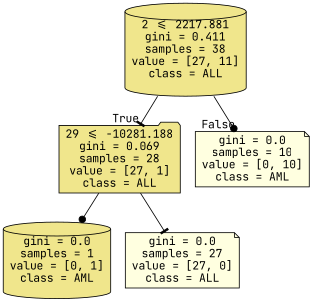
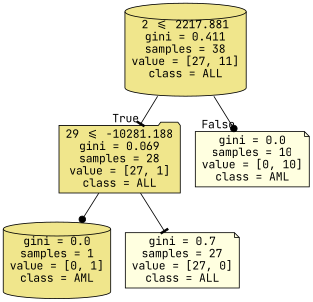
  digraph {
    fontname="JetBrains Mono"
    node [color=black fillcolor=khaki shape=cylinder style=filled fontname="JetBrains Mono"]
    edge [arrowhead=tee fontname="JetBrains Mono"]
    n1 [label="2 <= 2217.881\ngini = 0.411\nsamples = 38\nvalue = [27, 11]\nclass = ALL"]
    n2 [label="29 <= -10281.188\ngini = 0.069\nsamples = 28\nvalue = [27, 1]\nclass = ALL" shape=folder]
    n3 [fillcolor=lightyellow label="gini = 0.0\nsamples = 10\nvalue = [0, 10]\nclass = AML" shape=note]
    n4 [label="gini = 0.0\nsamples = 1\nvalue = [0, 1]\nclass = AML"]
-   n5 [fillcolor=lightyellow label="gini = 0.0\nsamples = 27\nvalue = [27, 0]\nclass = ALL" shape=note]
+   n5 [fillcolor=lightyellow label="gini = 0.7\nsamples = 27\nvalue = [27, 0]\nclass = ALL" shape=note]
    n1 -> n2 [headlabel=True labelangle=45 labeldistance=2.5]
    n1 -> n3 [headlabel=False labelangle=-45 labeldistance=2.5 arrowhead=dot]
    n2 -> n4 [arrowhead=dot]
    n2 -> n5
  }
